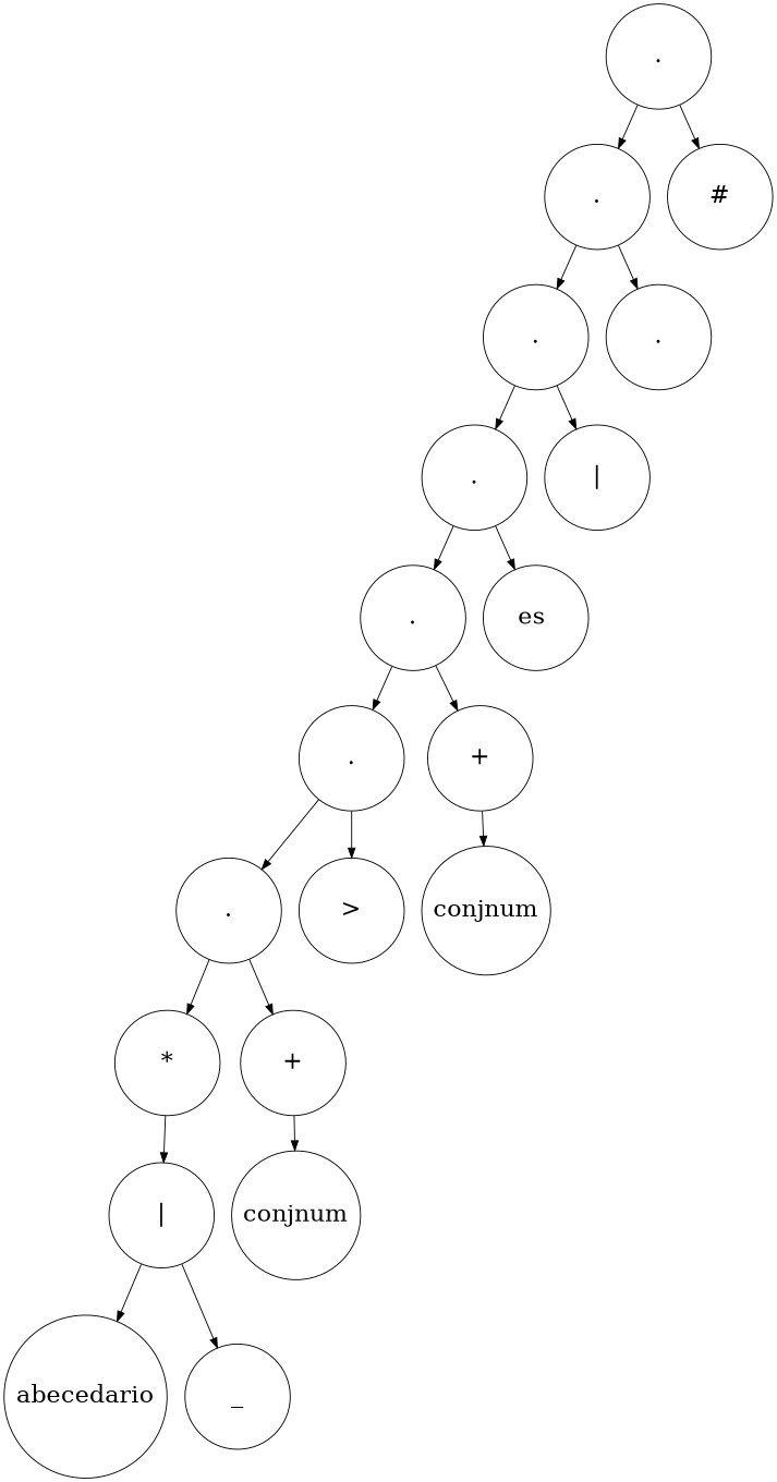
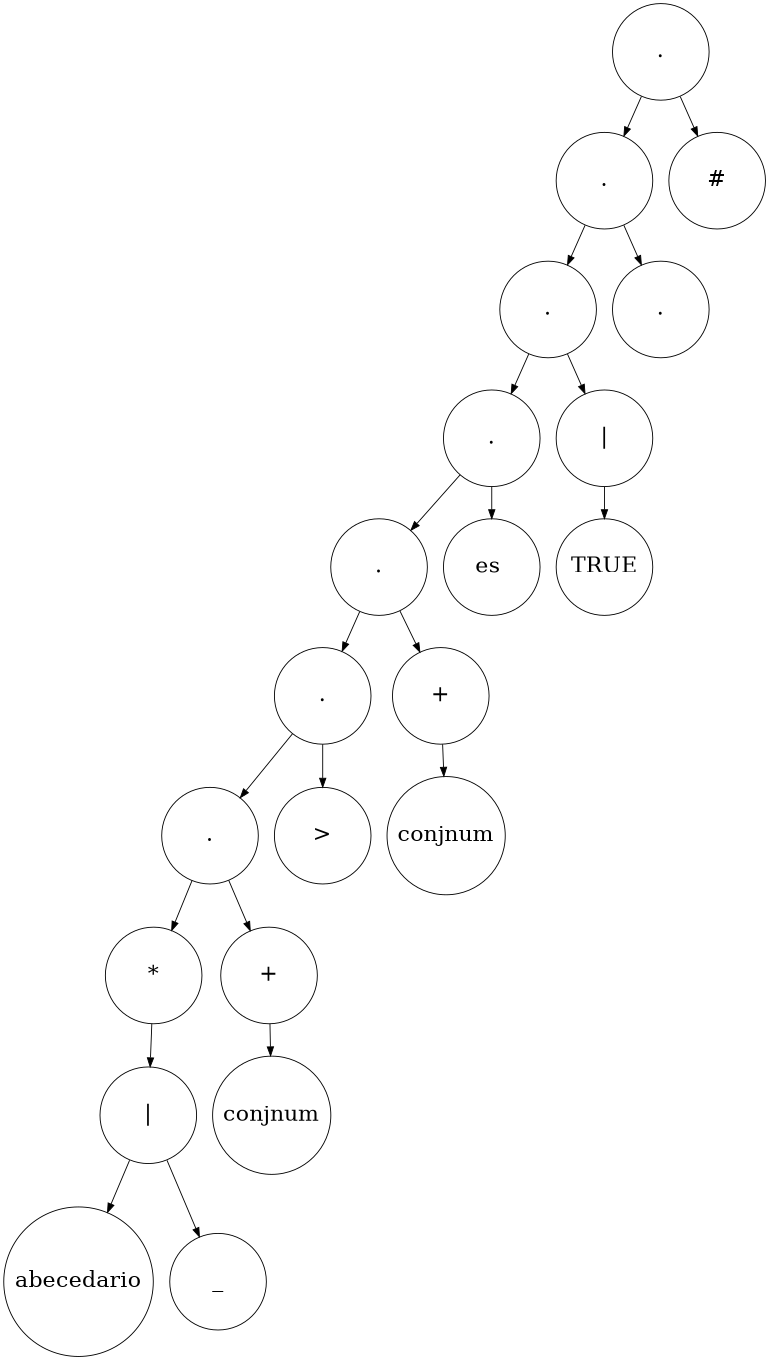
  strict digraph {
    rankdir=TB
    splines=line
    node [fontsize=25 shape=circle]
    n1 [height=0.5 label="." width=1.5]
    n2 [height=0.5 label="." width=1.5]
    n3 [height=0.5 label="#" width=1.5]
    n4 [height=0.5 label="." width=1.5]
    n5 [height=0.5 label="." width=1.5]
    n6 [height=0.5 label="." width=1.5]
    n7 [height=0.5 label="|" width=1.5]
    n8 [height=0.5 label="." width=1.5]
    n9 [height=0.5 label="es " width=1.5]
+   n10 [height=0.5 label=TRUE width=1.5]
    n11 [height=0.5 label="." width=1.5]
    n12 [height=0.5 label="+" width=1.5]
    n13 [height=0.5 label="." width=1.5]
    n14 [height=0.5 label=">" width=1.5]
    n15 [height=0.5 label=conjnum width=1.5]
    n16 [height=0.5 label="*" width=1.5]
    n17 [height=0.5 label="+" width=1.5]
    n18 [height=0.5 label="|" width=1.5]
    n19 [height=0.5 label=conjnum width=1.5]
    n20 [height=0.5 label=abecedario width=1.5]
    n21 [height=0.5 label=_ width=1.5]
    n1 -> n2
    n1 -> n3
    n2 -> n4
    n2 -> n5
    n4 -> n6
    n4 -> n7
    n6 -> n8
    n6 -> n9
+   n7 -> n10
    n8 -> n11
    n8 -> n12
    n11 -> n13
    n11 -> n14
    n12 -> n15
    n13 -> n16
    n13 -> n17
    n16 -> n18
    n17 -> n19
    n18 -> n20
    n18 -> n21
  }
